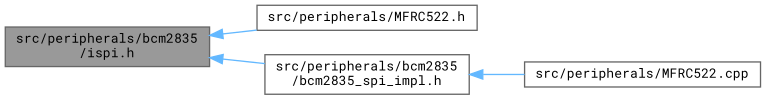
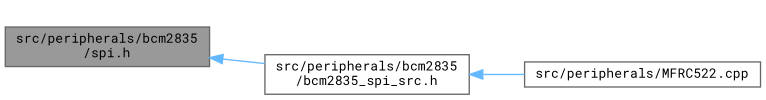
  digraph {
    fontname="Roboto Mono"
    rankdir=LR
    node [color=grey40 fillcolor=white fontname="Roboto Mono" fontsize=10 shape=box style=filled]
    edge [color=steelblue1 dir=back fontname="Roboto Mono" fontsize=10 labelfontname=Helvetica labelfontsize=10 style=solid]
-   n1 [color=gray40 fillcolor=grey60 fontcolor=black height=0.2 label="src/peripherals/bcm2835\l/ispi.h" width=0.4]
-   n2 [height=0.2 label="src/peripherals/MFRC522.h" width=0.4]
-   n3 [height=0.2 label="src/peripherals/bcm2835\l/bcm2835_spi_impl.h" width=0.4]
+   n1 [color=gray40 fillcolor=grey60 fontcolor=black height=0.2 label="src/peripherals/bcm2835\l/spi.h" width=0.4]
+   n3 [height=0.2 label="src/peripherals/bcm2835\l/bcm2835_spi_src.h" width=0.4]
    n4 [height=0.2 label="src/peripherals/MFRC522.cpp" width=0.4]
-   n1 -> n2
    n1 -> n3
    n3 -> n4
  }
